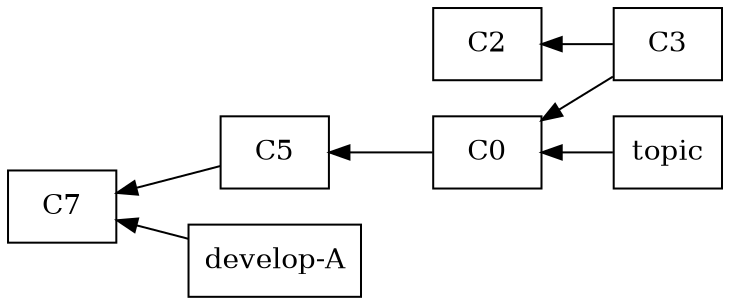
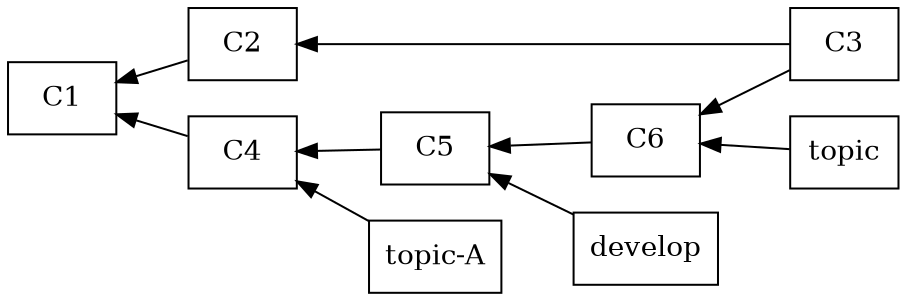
  digraph {
    rankdir=RL
    node [shape=rectangle style="fill=green!20"]
    C2
+   C1
    C3
-   C6 [label=C0]
-   C4 [label=C7]
+   C6
+   C4
    C5
-   "topic-A" [style="fill=yellow!20" label="develop-A"]
+   develop [style="fill=yellow!20"]
+   "topic-A" [style="fill=yellow!20"]
    n9 [label=topic style="fill=yellow!20"]
+   C2 -> C1
    C3 -> C2
    C3 -> C6
    C6 -> C5
+   C4 -> C1
    C5 -> C4
+   develop -> C5
    "topic-A" -> C4
    n9 -> C6
  }
